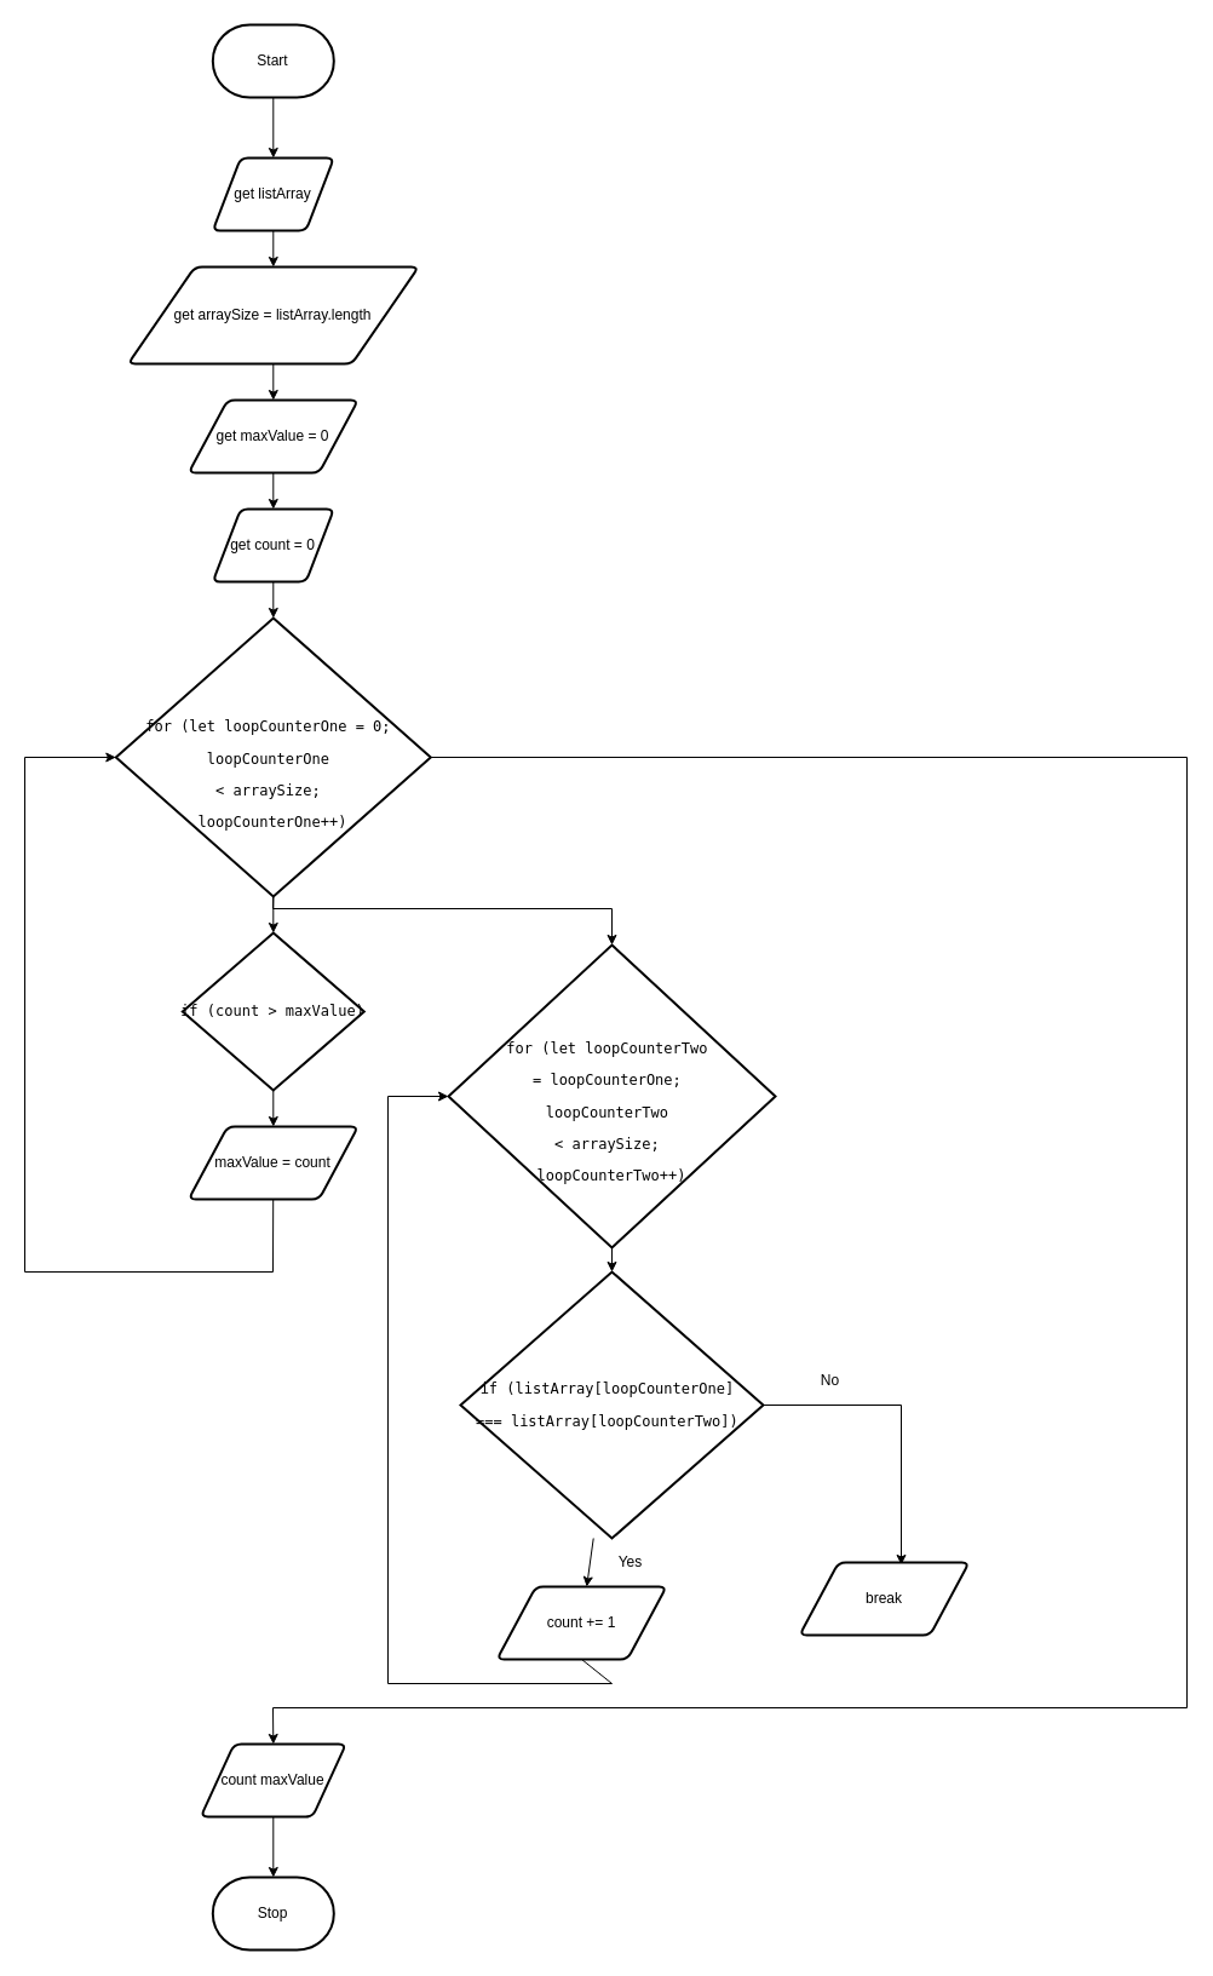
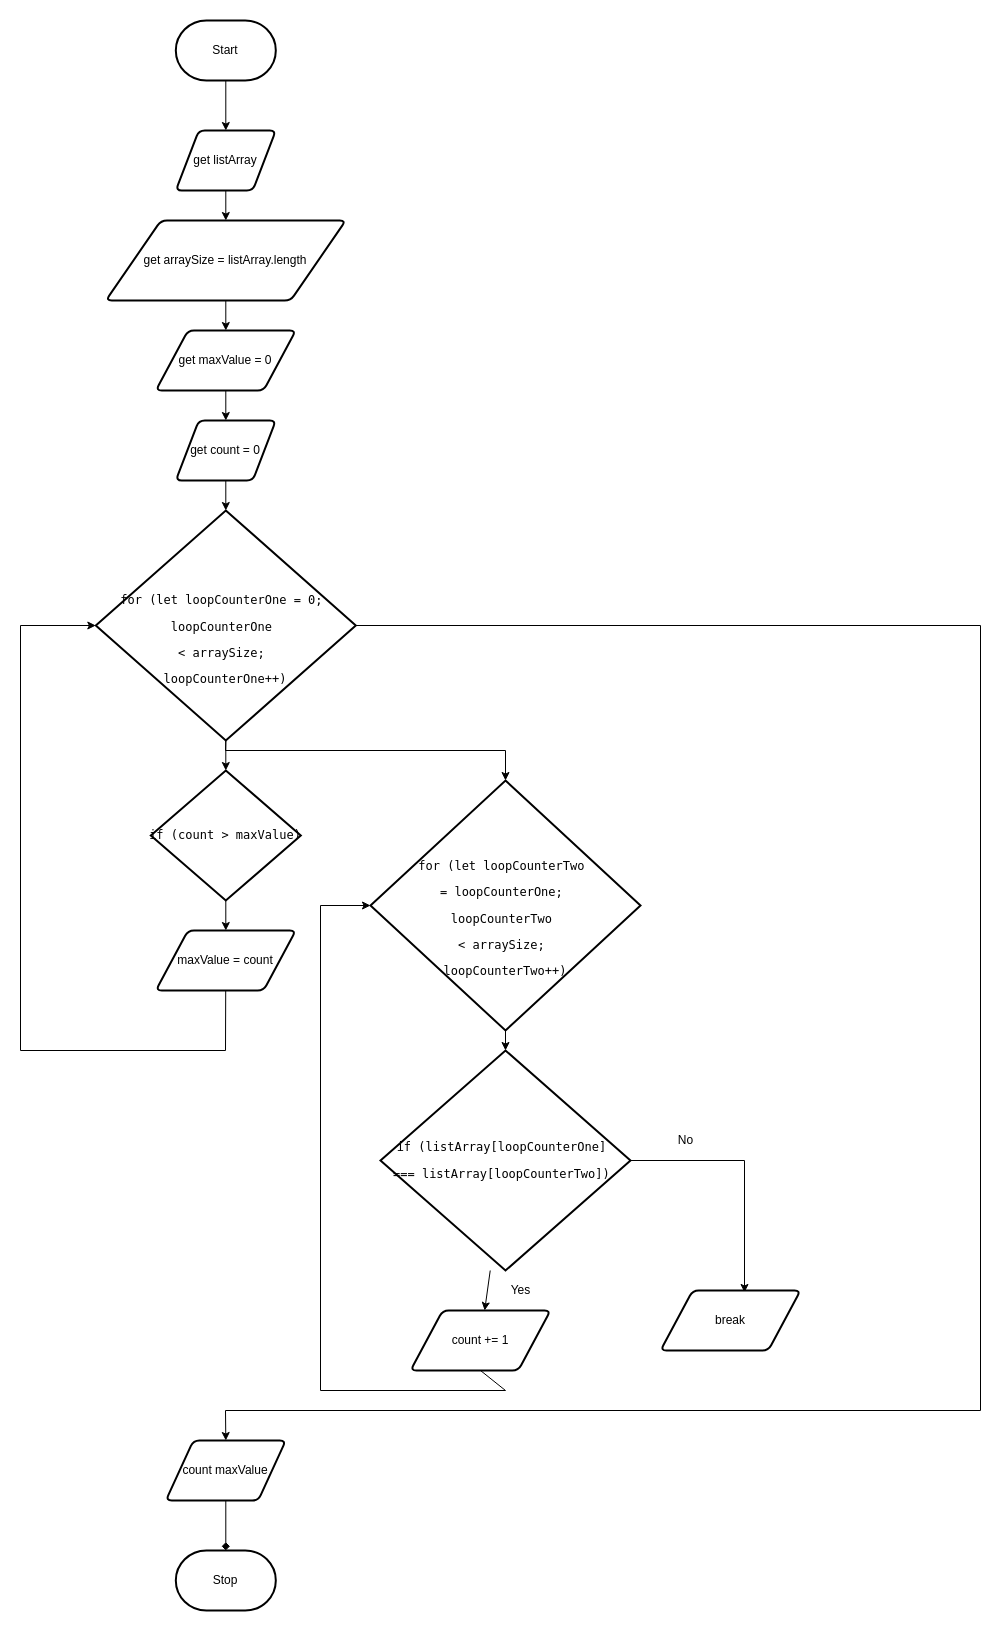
  <mxCell id="0" />
  <mxCell id="1" parent="0" />
  <mxCell id="2" value="" style="edgeStyle=none;html=1;" parent="1" source="3" target="5" edge="1"><mxGeometry relative="1" as="geometry" /></mxCell>
  <mxCell id="3" value="Start" style="strokeWidth=2;html=1;shape=mxgraph.flowchart.terminator;whiteSpace=wrap;" parent="1" vertex="1"><mxGeometry x="175.31" y="20" width="100" height="60" as="geometry" /></mxCell>
  <mxCell id="4" value="" style="edgeStyle=none;html=1;" parent="1" source="5" edge="1"><mxGeometry relative="1" as="geometry"><mxPoint x="225.31" y="220" as="targetPoint" /></mxGeometry></mxCell>
  <mxCell id="5" value="get listArray" style="shape=parallelogram;html=1;strokeWidth=2;perimeter=parallelogramPerimeter;whiteSpace=wrap;rounded=1;arcSize=12;size=0.23;" parent="1" vertex="1"><mxGeometry x="175.31" y="130" width="100" height="60" as="geometry" /></mxCell>
  <mxCell id="6" value="" style="edgeStyle=none;rounded=0;html=1;fontFamily=Helvetica;fontSize=12;fontColor=#F0F0F0;startArrow=none;" parent="1" edge="1"><mxGeometry relative="1" as="geometry"><mxPoint x="741.57" y="591.5" as="sourcePoint" /><mxPoint x="741.57" y="591.5" as="targetPoint" /></mxGeometry></mxCell>
  <mxCell id="7" value="" style="edgeStyle=none;rounded=0;html=1;fontFamily=Helvetica;fontSize=12;fontColor=#F0F0F0;endArrow=none;" parent="1" edge="1"><mxGeometry relative="1" as="geometry"><mxPoint x="711.57" y="591.5" as="sourcePoint" /><mxPoint x="711.57" y="591.5" as="targetPoint" /></mxGeometry></mxCell>
  <mxCell id="8" value="" style="edgeStyle=none;html=1;" parent="1" source="11" target="24" edge="1"><mxGeometry relative="1" as="geometry" /></mxCell>
  <mxCell id="9" style="edgeStyle=none;html=1;entryX=0.5;entryY=0;entryDx=0;entryDy=0;entryPerimeter=0;exitX=0.5;exitY=1;exitDx=0;exitDy=0;exitPerimeter=0;rounded=0;" parent="1" source="11" target="28" edge="1"><mxGeometry relative="1" as="geometry"><Array as="points"><mxPoint x="225" y="750" /><mxPoint x="505" y="750" /></Array></mxGeometry></mxCell>
  <mxCell id="10" style="edgeStyle=none;rounded=0;html=1;entryX=0.5;entryY=0;entryDx=0;entryDy=0;" parent="1" source="11" target="14" edge="1"><mxGeometry relative="1" as="geometry"><Array as="points"><mxPoint x="980" y="625" /><mxPoint x="980" y="1410" /><mxPoint x="225" y="1410" /></Array></mxGeometry></mxCell>
  <mxCell id="11" value="&lt;font color=&quot;#000000&quot;&gt;&lt;br&gt;&lt;br&gt;&lt;/font&gt;&lt;pre style=&quot;font-style: normal ; font-weight: 400 ; letter-spacing: normal ; text-indent: 0px ; text-transform: none ; word-spacing: 0px ; overflow-wrap: break-word&quot;&gt;&lt;font color=&quot;#000000&quot;&gt;for (let loopCounterOne = 0; &lt;/font&gt;&lt;/pre&gt;&lt;pre style=&quot;font-style: normal ; font-weight: 400 ; letter-spacing: normal ; text-indent: 0px ; text-transform: none ; word-spacing: 0px ; overflow-wrap: break-word&quot;&gt;&lt;font color=&quot;#000000&quot;&gt;loopCounterOne &lt;/font&gt;&lt;/pre&gt;&lt;pre style=&quot;font-style: normal ; font-weight: 400 ; letter-spacing: normal ; text-indent: 0px ; text-transform: none ; word-spacing: 0px ; overflow-wrap: break-word&quot;&gt;&lt;font color=&quot;#000000&quot;&gt;&amp;lt; arraySize; &lt;/font&gt;&lt;/pre&gt;&lt;pre style=&quot;font-style: normal ; font-weight: 400 ; letter-spacing: normal ; text-indent: 0px ; text-transform: none ; word-spacing: 0px ; overflow-wrap: break-word&quot;&gt;&lt;font color=&quot;#000000&quot;&gt;loopCounterOne++)&lt;/font&gt;&lt;/pre&gt;" style="strokeWidth=2;html=1;shape=mxgraph.flowchart.decision;whiteSpace=wrap;" parent="1" vertex="1"><mxGeometry x="95.31" y="510" width="260" height="230" as="geometry" /></mxCell>
  <mxCell id="12" value="No" style="text;html=1;resizable=0;autosize=1;align=center;verticalAlign=middle;points=[];fillColor=none;strokeColor=none;rounded=0;" parent="1" vertex="1"><mxGeometry x="670" y="1130" width="30" height="20" as="geometry" /></mxCell>
- <mxCell id="13" value="" style="edgeStyle=none;rounded=0;html=1;" parent="1" source="14" target="15" edge="1"><mxGeometry relative="1" as="geometry" /></mxCell>
+ <mxCell id="13" value="" style="edgeStyle=none;rounded=0;html=1;endArrow=diamond;" parent="1" source="14" target="15" edge="1"><mxGeometry relative="1" as="geometry" /></mxCell>
  <mxCell id="14" value="count maxValue" style="shape=parallelogram;html=1;strokeWidth=2;perimeter=parallelogramPerimeter;whiteSpace=wrap;rounded=1;arcSize=12;size=0.23;" parent="1" vertex="1"><mxGeometry x="165.31" y="1440" width="120" height="60" as="geometry" /></mxCell>
  <mxCell id="15" value="Stop" style="strokeWidth=2;html=1;shape=mxgraph.flowchart.terminator;whiteSpace=wrap;" parent="1" vertex="1"><mxGeometry x="175.31" y="1550" width="100" height="60" as="geometry" /></mxCell>
  <mxCell id="16" value="Yes" style="text;html=1;resizable=0;autosize=1;align=center;verticalAlign=middle;points=[];fillColor=none;strokeColor=none;rounded=0;" parent="1" vertex="1"><mxGeometry x="500" y="1280" width="40" height="20" as="geometry" /></mxCell>
  <mxCell id="17" value="" style="edgeStyle=none;html=1;" parent="1" source="18" target="20" edge="1"><mxGeometry relative="1" as="geometry" /></mxCell>
  <mxCell id="18" value="get arraySize = listArray.length" style="shape=parallelogram;html=1;strokeWidth=2;perimeter=parallelogramPerimeter;whiteSpace=wrap;rounded=1;arcSize=12;size=0.23;" parent="1" vertex="1"><mxGeometry x="105.31" y="220" width="240" height="80" as="geometry" /></mxCell>
  <mxCell id="19" value="" style="edgeStyle=none;html=1;" parent="1" source="20" target="22" edge="1"><mxGeometry relative="1" as="geometry" /></mxCell>
  <mxCell id="20" value="get maxValue = 0" style="shape=parallelogram;html=1;strokeWidth=2;perimeter=parallelogramPerimeter;whiteSpace=wrap;rounded=1;arcSize=12;size=0.23;" parent="1" vertex="1"><mxGeometry x="155.31" y="330" width="140" height="60" as="geometry" /></mxCell>
  <mxCell id="21" value="" style="edgeStyle=none;html=1;" parent="1" source="22" target="11" edge="1"><mxGeometry relative="1" as="geometry" /></mxCell>
  <mxCell id="22" value="get count = 0" style="shape=parallelogram;html=1;strokeWidth=2;perimeter=parallelogramPerimeter;whiteSpace=wrap;rounded=1;arcSize=12;size=0.23;" parent="1" vertex="1"><mxGeometry x="175.31" y="420" width="100" height="60" as="geometry" /></mxCell>
  <mxCell id="23" value="" style="edgeStyle=none;html=1;" parent="1" source="24" target="26" edge="1"><mxGeometry relative="1" as="geometry" /></mxCell>
  <mxCell id="24" value="&lt;pre style=&quot;overflow-wrap: break-word&quot;&gt;&lt;font color=&quot;#000000&quot;&gt;if (count &amp;gt; maxValue)&lt;/font&gt;&lt;/pre&gt;" style="strokeWidth=2;html=1;shape=mxgraph.flowchart.decision;whiteSpace=wrap;" parent="1" vertex="1"><mxGeometry x="150.31" y="770" width="150" height="130" as="geometry" /></mxCell>
  <mxCell id="25" style="edgeStyle=none;rounded=0;html=1;entryX=0;entryY=0.5;entryDx=0;entryDy=0;entryPerimeter=0;" parent="1" source="26" target="11" edge="1"><mxGeometry relative="1" as="geometry"><Array as="points"><mxPoint x="225" y="1050" /><mxPoint x="20" y="1050" /><mxPoint x="20" y="625" /></Array></mxGeometry></mxCell>
  <mxCell id="26" value="&lt;font color=&quot;#000000&quot;&gt;maxValue = count&lt;/font&gt;" style="shape=parallelogram;html=1;strokeWidth=2;perimeter=parallelogramPerimeter;whiteSpace=wrap;rounded=1;arcSize=12;size=0.23;" parent="1" vertex="1"><mxGeometry x="155.31" y="930" width="140" height="60" as="geometry" /></mxCell>
  <mxCell id="27" value="" style="edgeStyle=none;rounded=0;html=1;" parent="1" source="28" target="31" edge="1"><mxGeometry relative="1" as="geometry" /></mxCell>
  <mxCell id="28" value="&lt;pre style=&quot;overflow-wrap: break-word&quot;&gt;&lt;pre style=&quot;color: rgb(255 , 255 , 255) ; overflow-wrap: break-word&quot;&gt;&lt;br&gt;&lt;/pre&gt;&lt;pre style=&quot;overflow-wrap: break-word&quot;&gt;&lt;font color=&quot;#000000&quot;&gt;for (let loopCounterTwo &lt;/font&gt;&lt;/pre&gt;&lt;pre style=&quot;overflow-wrap: break-word&quot;&gt;&lt;font color=&quot;#000000&quot;&gt;= loopCounterOne; &lt;/font&gt;&lt;/pre&gt;&lt;pre style=&quot;overflow-wrap: break-word&quot;&gt;&lt;font color=&quot;#000000&quot;&gt;loopCounterTwo &lt;/font&gt;&lt;/pre&gt;&lt;pre style=&quot;overflow-wrap: break-word&quot;&gt;&lt;font color=&quot;#000000&quot;&gt;&amp;lt; arraySize; &lt;/font&gt;&lt;/pre&gt;&lt;pre style=&quot;overflow-wrap: break-word&quot;&gt;&lt;font color=&quot;#000000&quot;&gt;loopCounterTwo++)&lt;/font&gt;&lt;/pre&gt;&lt;/pre&gt;" style="strokeWidth=2;html=1;shape=mxgraph.flowchart.decision;whiteSpace=wrap;" parent="1" vertex="1"><mxGeometry x="370" y="780" width="270" height="250" as="geometry" /></mxCell>
  <mxCell id="29" value="" style="edgeStyle=none;rounded=0;html=1;" parent="1" source="31" target="33" edge="1"><mxGeometry relative="1" as="geometry" /></mxCell>
  <mxCell id="30" style="edgeStyle=none;rounded=0;html=1;entryX=0.6;entryY=0.033;entryDx=0;entryDy=0;entryPerimeter=0;exitX=1;exitY=0.5;exitDx=0;exitDy=0;exitPerimeter=0;" parent="1" source="31" target="34" edge="1"><mxGeometry relative="1" as="geometry"><Array as="points"><mxPoint x="744" y="1160" /></Array></mxGeometry></mxCell>
  <mxCell id="31" value="&lt;pre style=&quot;overflow-wrap: break-word&quot;&gt;&lt;font color=&quot;#000000&quot;&gt;if (listArray[loopCounterOne] &lt;/font&gt;&lt;/pre&gt;&lt;pre style=&quot;overflow-wrap: break-word&quot;&gt;&lt;font color=&quot;#000000&quot;&gt;=== listArray[loopCounterTwo]) &lt;/font&gt;&lt;/pre&gt;" style="strokeWidth=2;html=1;shape=mxgraph.flowchart.decision;whiteSpace=wrap;" parent="1" vertex="1"><mxGeometry x="380" y="1050" width="250" height="220" as="geometry" /></mxCell>
  <mxCell id="32" style="edgeStyle=none;rounded=0;html=1;entryX=0;entryY=0.5;entryDx=0;entryDy=0;entryPerimeter=0;exitX=0.5;exitY=1;exitDx=0;exitDy=0;" parent="1" source="33" target="28" edge="1"><mxGeometry relative="1" as="geometry"><mxPoint x="505" y="1390" as="sourcePoint" /><Array as="points"><mxPoint x="505" y="1390" /><mxPoint x="320" y="1390" /><mxPoint x="320" y="905" /></Array></mxGeometry></mxCell>
  <mxCell id="33" value="&lt;font color=&quot;#000000&quot;&gt;count += 1&lt;/font&gt;" style="shape=parallelogram;html=1;strokeWidth=2;perimeter=parallelogramPerimeter;whiteSpace=wrap;rounded=1;arcSize=12;size=0.23;" parent="1" vertex="1"><mxGeometry x="410" y="1310" width="140" height="60" as="geometry" /></mxCell>
  <mxCell id="34" value="break" style="shape=parallelogram;html=1;strokeWidth=2;perimeter=parallelogramPerimeter;whiteSpace=wrap;rounded=1;arcSize=12;size=0.23;" parent="1" vertex="1"><mxGeometry x="660" y="1290" width="140" height="60" as="geometry" /></mxCell>
